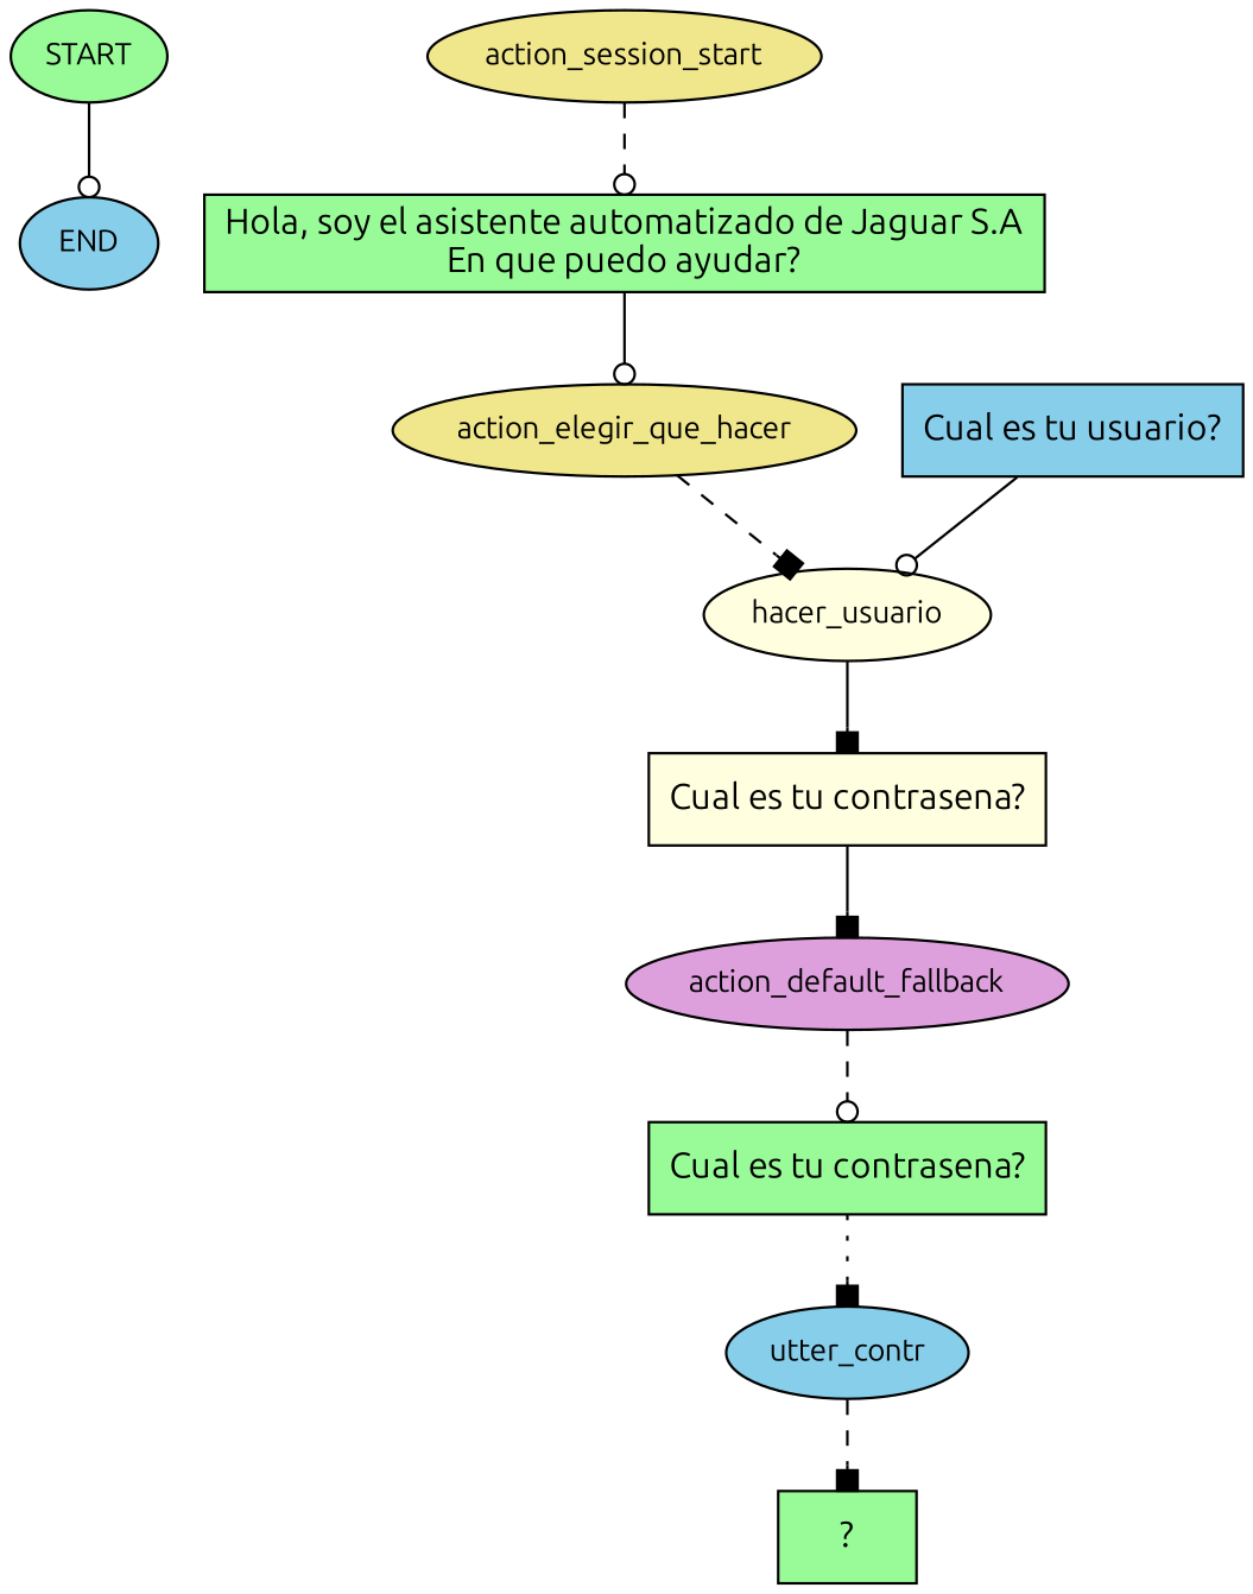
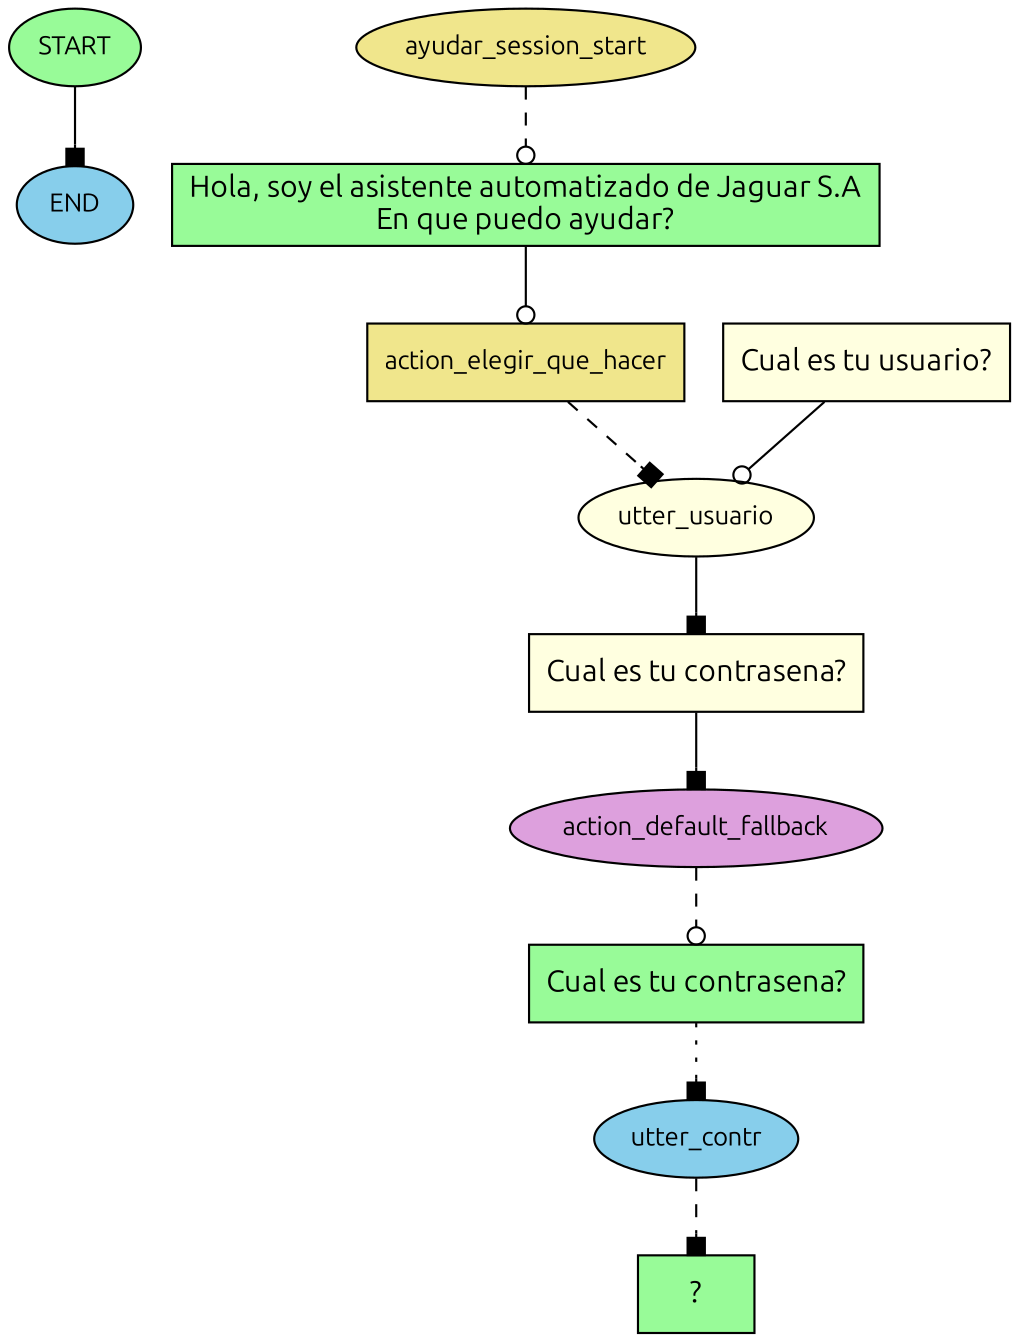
  digraph {
    fontname=Ubuntu
    node [fillcolor=palegreen fontname=Ubuntu fontsize=12 style=filled]
    edge [arrowhead=odot fontname=Ubuntu style=solid]
    n1 [label=START]
    n2 [fillcolor=skyblue label=END]
-   n3 [fillcolor=khaki label=action_session_start]
+   n3 [fillcolor=khaki label=ayudar_session_start]
    n4 [label="Hola, soy el asistente automatizado de Jaguar S.A\nEn que puedo ayudar?" shape=rect fontsize=""]
-   n5 [fillcolor=khaki label=action_elegir_que_hacer]
-   n6 [fillcolor=lightyellow label=hacer_usuario]
-   n7 [fillcolor=skyblue label="Cual es tu usuario?" shape=rect fontsize=""]
+   n5 [fillcolor=khaki label=action_elegir_que_hacer shape=box]
+   n6 [fillcolor=lightyellow label=utter_usuario]
+   n7 [fillcolor=lightyellow label="Cual es tu usuario?" shape=rect fontsize=""]
    n8 [fillcolor=lightyellow label="Cual es tu contrasena?" shape=rect fontsize=""]
    n9 [fillcolor=plum label=action_default_fallback]
    n10 [label="Cual es tu contrasena?" shape=rect fontsize=""]
    n11 [fillcolor=skyblue label=utter_contr]
    n12 [label="  ?  " shape=rect fontsize=""]
-   n1 -> n2
+   n1 -> n2 [arrowhead=box]
    n3 -> n4 [style=dashed]
    n4 -> n5
    n5 -> n6 [arrowhead=box style=dashed]
    n6 -> n8 [arrowhead=box]
    n7 -> n6
    n8 -> n9 [arrowhead=box]
    n9 -> n10 [style=dashed]
    n10 -> n11 [arrowhead=box style=dotted]
    n11 -> n12 [arrowhead=box style=dashed]
  }
